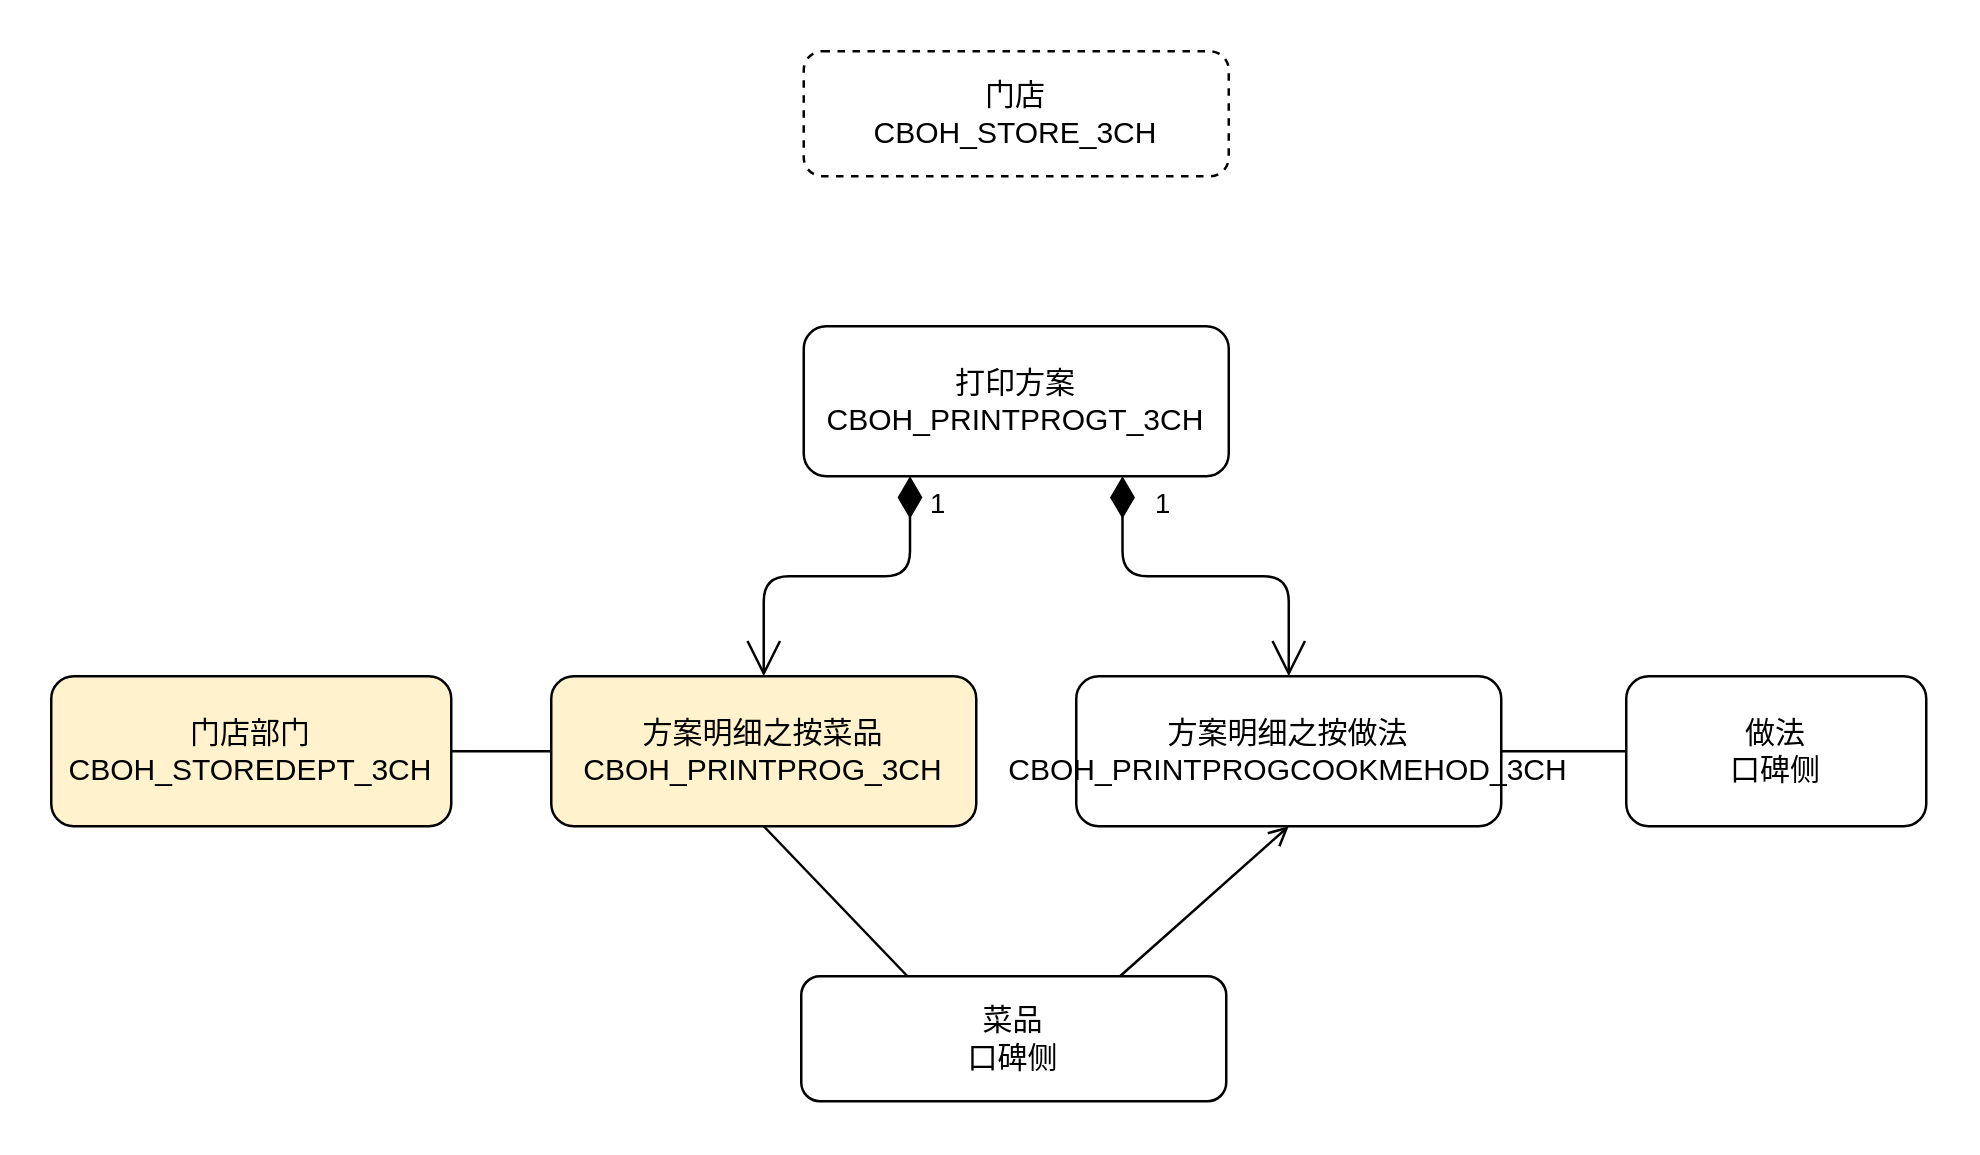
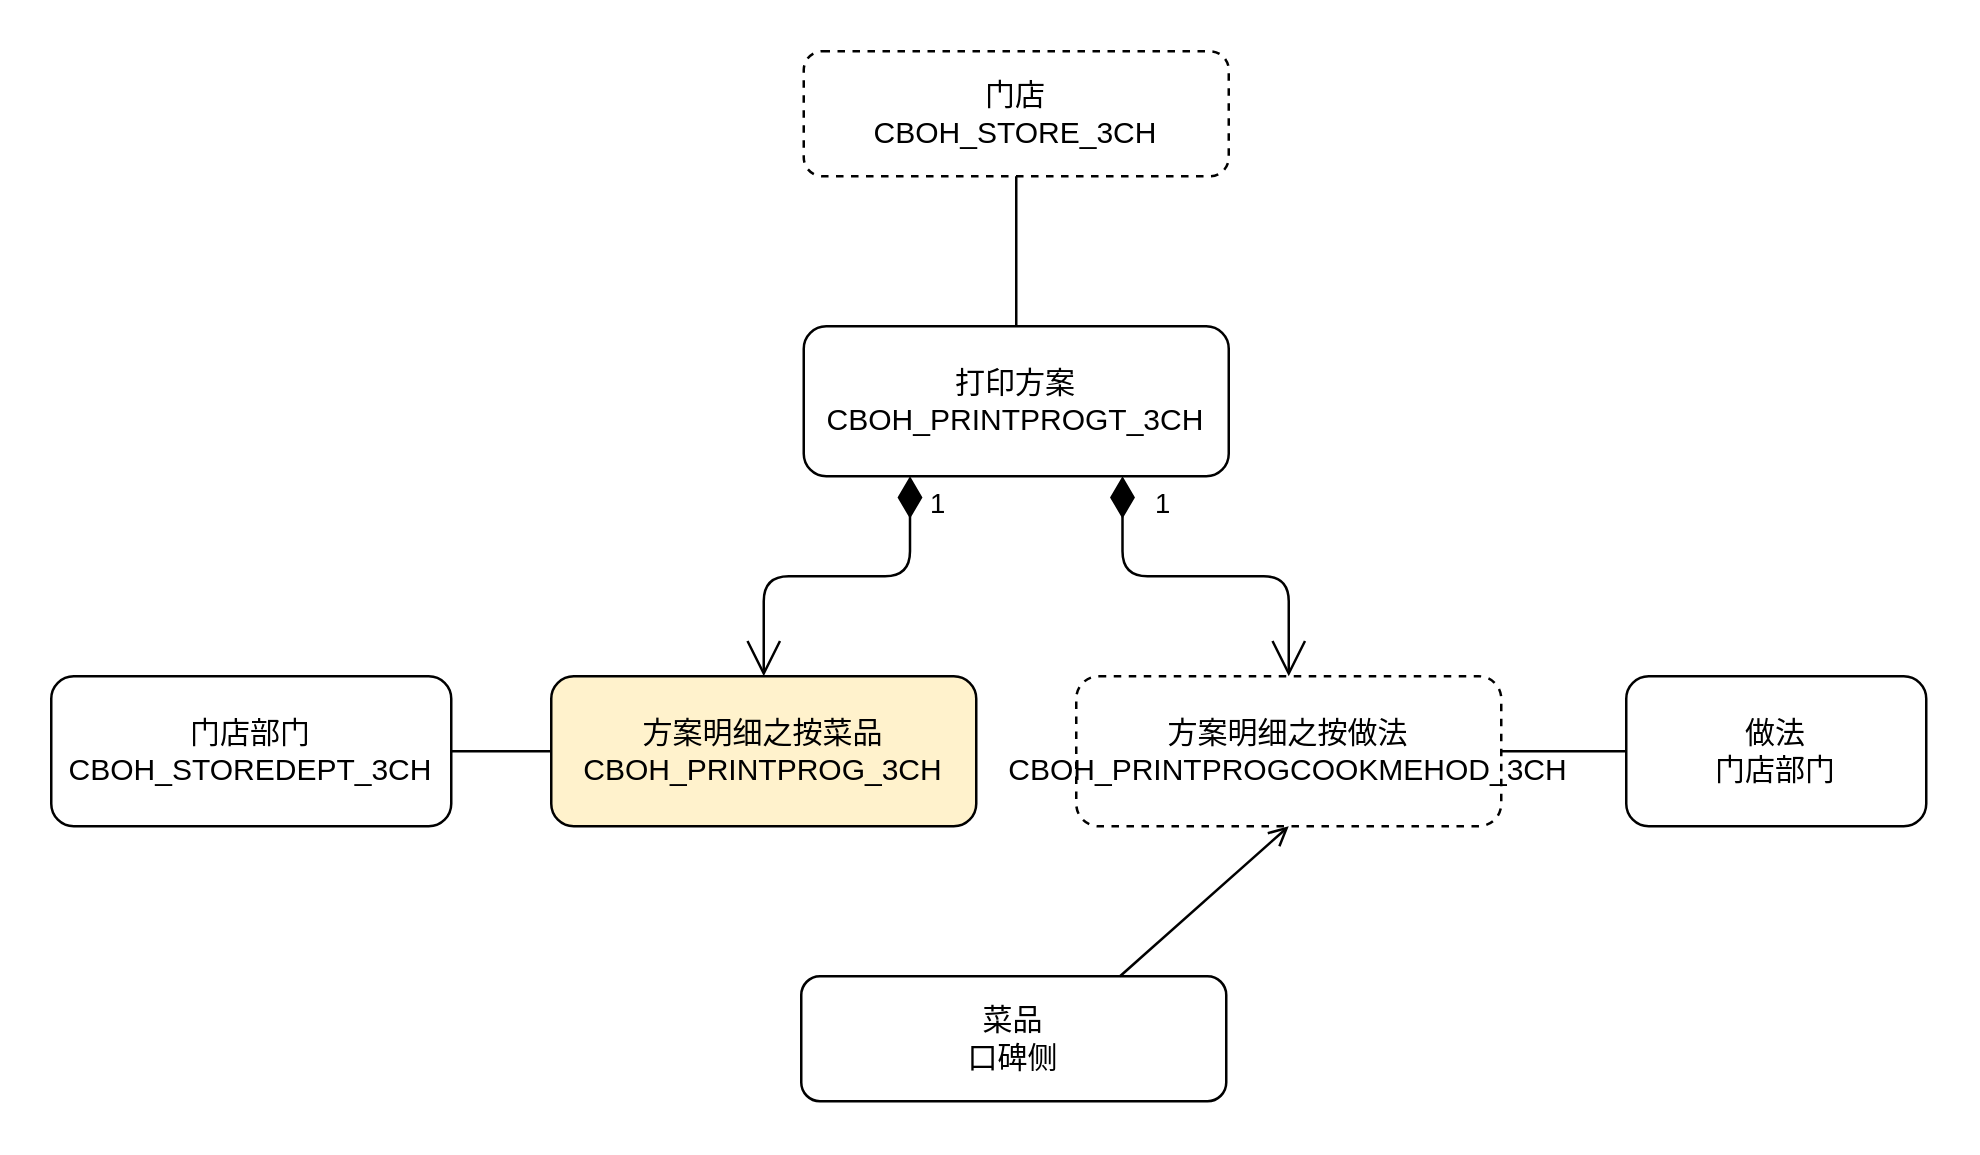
  <mxCell id="0" />
  <mxCell id="1" parent="0" />
  <mxCell id="2" value="打印方案&lt;br&gt;CBOH_PRINTPROGT_3CH" style="rounded=1;whiteSpace=wrap;html=1;" parent="1" vertex="1"><mxGeometry x="321" y="130" width="170" height="60" as="geometry" /></mxCell>
  <mxCell id="3" value="方案明细之按菜品&lt;br&gt;CBOH_PRINTPROG_3CH" style="rounded=1;whiteSpace=wrap;html=1;fillColor=#fff2cc;" parent="1" vertex="1"><mxGeometry x="220" y="270" width="170" height="60" as="geometry" /></mxCell>
  <mxCell id="4" value="菜品&lt;br&gt;口碑侧" style="rounded=1;whiteSpace=wrap;html=1;" parent="1" vertex="1"><mxGeometry x="320" y="390" width="170" height="50" as="geometry" /></mxCell>
- <mxCell id="5" value="" style="endArrow=none;html=1;entryX=0.5;entryY=1;entryDx=0;entryDy=0;exitX=0.25;exitY=0;exitDx=0;exitDy=0;" parent="1" source="4" target="3" edge="1"><mxGeometry width="50" height="50" relative="1" as="geometry"><mxPoint x="425" y="164.777" as="sourcePoint" /><mxPoint x="173" y="90" as="targetPoint" /></mxGeometry></mxCell>
- <mxCell id="6" value="门店部门&lt;br&gt;CBOH_STOREDEPT_3CH" style="rounded=1;whiteSpace=wrap;html=1;fillColor=#fff2cc;" parent="1" vertex="1"><mxGeometry x="20" y="270" width="160" height="60" as="geometry" /></mxCell>
+ <mxCell id="6" value="门店部门&lt;br&gt;CBOH_STOREDEPT_3CH" style="rounded=1;whiteSpace=wrap;html=1;" parent="1" vertex="1"><mxGeometry x="20" y="270" width="160" height="60" as="geometry" /></mxCell>
  <mxCell id="7" value="" style="endArrow=none;html=1;entryX=1;entryY=0.5;entryDx=0;entryDy=0;exitX=0;exitY=0.5;exitDx=0;exitDy=0;" parent="1" source="3" target="6" edge="1"><mxGeometry width="50" height="50" relative="1" as="geometry"><mxPoint x="270" y="300" as="sourcePoint" /><mxPoint x="460" y="310" as="targetPoint" /></mxGeometry></mxCell>
  <mxCell id="8" value="门店&lt;br&gt;CBOH_STORE_3CH" style="rounded=1;whiteSpace=wrap;html=1;dashed=1;" parent="1" vertex="1"><mxGeometry x="321" y="20" width="170" height="50" as="geometry" /></mxCell>
- <mxCell id="10" value="方案明细之按做法&lt;br&gt;CBOH_PRINTPROGCOOKMEHOD_3CH" style="rounded=1;whiteSpace=wrap;html=1;" parent="1" vertex="1"><mxGeometry x="430" y="270" width="170" height="60" as="geometry" /></mxCell>
+ <mxCell id="9" value="" style="endArrow=none;html=1;entryX=0.5;entryY=0;entryDx=0;entryDy=0;exitX=0.5;exitY=1;exitDx=0;exitDy=0;" parent="1" source="8" target="2" edge="1"><mxGeometry width="50" height="50" relative="1" as="geometry"><mxPoint x="304" y="310" as="sourcePoint" /><mxPoint x="230" y="310" as="targetPoint" /><Array as="points" /></mxGeometry></mxCell>
+ <mxCell id="10" value="方案明细之按做法&lt;br&gt;CBOH_PRINTPROGCOOKMEHOD_3CH" style="rounded=1;whiteSpace=wrap;html=1;dashed=1;" parent="1" vertex="1"><mxGeometry x="430" y="270" width="170" height="60" as="geometry" /></mxCell>
  <mxCell id="11" value="" style="endArrow=open;html=1;exitX=0.75;exitY=0;exitDx=0;exitDy=0;entryX=0.5;entryY=1;entryDx=0;entryDy=0;" parent="1" source="4" target="10" edge="1"><mxGeometry width="50" height="50" relative="1" as="geometry"><mxPoint x="420" y="250" as="sourcePoint" /><mxPoint x="470" y="200" as="targetPoint" /></mxGeometry></mxCell>
- <mxCell id="12" value="做法&lt;br&gt;口碑侧" style="rounded=1;whiteSpace=wrap;html=1;" parent="1" vertex="1"><mxGeometry x="650" y="270" width="120" height="60" as="geometry" /></mxCell>
+ <mxCell id="12" value="做法&lt;br&gt;门店部门" style="rounded=1;whiteSpace=wrap;html=1;" parent="1" vertex="1"><mxGeometry x="650" y="270" width="120" height="60" as="geometry" /></mxCell>
  <mxCell id="13" value="" style="endArrow=none;html=1;entryX=0;entryY=0.5;entryDx=0;entryDy=0;exitX=1;exitY=0.5;exitDx=0;exitDy=0;" parent="1" source="10" target="12" edge="1"><mxGeometry width="50" height="50" relative="1" as="geometry"><mxPoint x="420" y="250" as="sourcePoint" /><mxPoint x="470" y="200" as="targetPoint" /></mxGeometry></mxCell>
  <mxCell id="14" value="1" style="endArrow=open;html=1;endSize=12;startArrow=diamondThin;startSize=14;startFill=1;edgeStyle=orthogonalEdgeStyle;align=left;verticalAlign=bottom;exitX=0.75;exitY=1;exitDx=0;exitDy=0;entryX=0.5;entryY=0;entryDx=0;entryDy=0;" parent="1" source="2" target="10" edge="1"><mxGeometry x="-0.297" y="20" relative="1" as="geometry"><mxPoint x="446.53" y="210" as="sourcePoint" /><mxPoint x="430" y="286.82" as="targetPoint" /><mxPoint as="offset" /></mxGeometry></mxCell>
  <mxCell id="15" value="1" style="endArrow=open;html=1;endSize=12;startArrow=diamondThin;startSize=14;startFill=1;edgeStyle=orthogonalEdgeStyle;align=left;verticalAlign=bottom;exitX=0.25;exitY=1;exitDx=0;exitDy=0;entryX=0.5;entryY=0;entryDx=0;entryDy=0;" edge="1" parent="1" source="2" target="3"><mxGeometry x="-0.711" y="6" relative="1" as="geometry"><mxPoint x="320" y="280" as="sourcePoint" /><mxPoint x="480" y="280" as="targetPoint" /><mxPoint as="offset" /></mxGeometry></mxCell>
